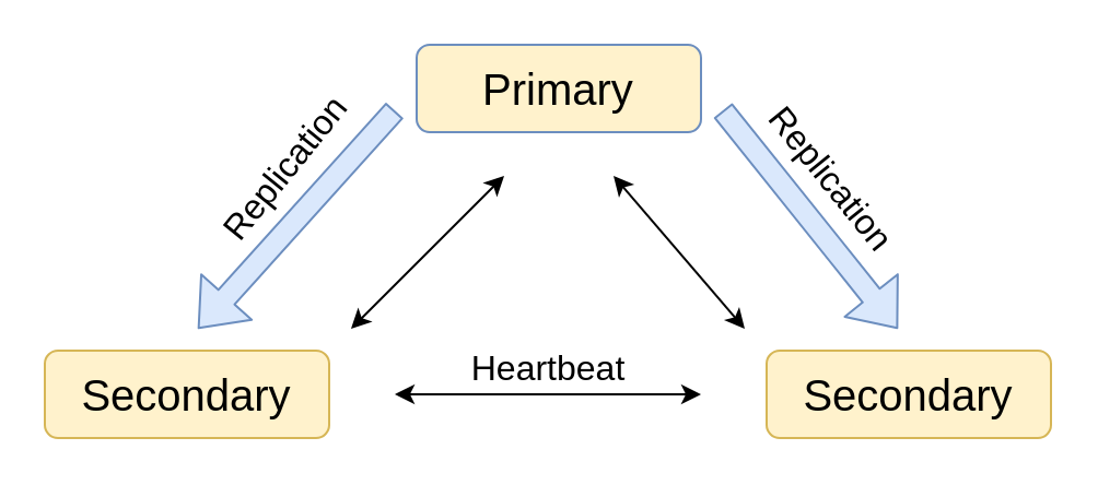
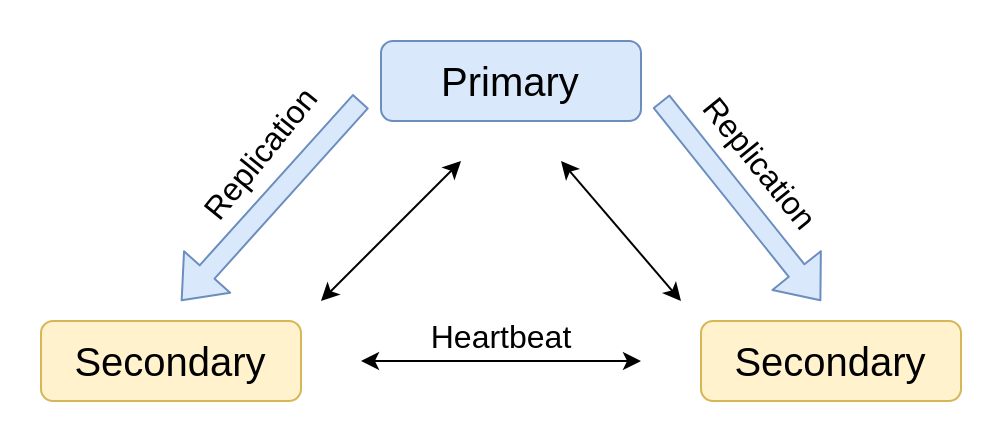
  <mxCell id="0" />
  <mxCell id="1" parent="0" />
- <mxCell id="2" value="Primary" style="rounded=1;whiteSpace=wrap;html=1;fillColor=#fff2cc;strokeColor=#6c8ebf;fontFamily=Helvetica;fontSize=20;" parent="1" vertex="1"><mxGeometry x="190" y="20" width="130" height="40" as="geometry" /></mxCell>
+ <mxCell id="2" value="Primary" style="rounded=1;whiteSpace=wrap;html=1;fillColor=#dae8fc;strokeColor=#6c8ebf;fontFamily=Helvetica;fontSize=20;" parent="1" vertex="1"><mxGeometry x="190" y="20" width="130" height="40" as="geometry" /></mxCell>
  <mxCell id="3" value="Secondary" style="rounded=1;whiteSpace=wrap;html=1;fillColor=#fff2cc;strokeColor=#d6b656;fontFamily=Helvetica;fontSize=20;" parent="1" vertex="1"><mxGeometry x="20" y="160" width="130" height="40" as="geometry" /></mxCell>
  <mxCell id="4" value="Secondary" style="rounded=1;whiteSpace=wrap;html=1;fillColor=#fff2cc;strokeColor=#d6b656;fontFamily=Helvetica;fontSize=20;" parent="1" vertex="1"><mxGeometry x="350" y="160" width="130" height="40" as="geometry" /></mxCell>
  <mxCell id="5" value="" style="shape=flexArrow;endArrow=classic;html=1;fontFamily=Helvetica;fontSize=20;fillColor=#dae8fc;strokeColor=#6c8ebf;" parent="1" edge="1"><mxGeometry width="50" height="50" relative="1" as="geometry"><mxPoint x="180" y="50" as="sourcePoint" /><mxPoint x="90" y="150" as="targetPoint" /></mxGeometry></mxCell>
  <mxCell id="6" value="Replication" style="edgeLabel;html=1;align=center;verticalAlign=middle;resizable=0;points=[];fontSize=16;fontFamily=Helvetica;rotation=309;labelBackgroundColor=none;" parent="5" vertex="1" connectable="0"><mxGeometry x="-0.276" y="-2" relative="1" as="geometry"><mxPoint x="-16.8" y="-7.6" as="offset" /></mxGeometry></mxCell>
  <mxCell id="7" value="" style="shape=flexArrow;endArrow=classic;html=1;fontFamily=Helvetica;fontSize=20;fillColor=#dae8fc;strokeColor=#6c8ebf;" parent="1" edge="1"><mxGeometry width="50" height="50" relative="1" as="geometry"><mxPoint x="330" y="50" as="sourcePoint" /><mxPoint x="410" y="150" as="targetPoint" /></mxGeometry></mxCell>
  <mxCell id="8" value="Replication" style="edgeLabel;html=1;align=center;verticalAlign=middle;resizable=0;points=[];fontSize=16;fontFamily=Helvetica;rotation=51;labelBackgroundColor=none;" parent="7" vertex="1" connectable="0"><mxGeometry x="-0.276" y="-2" relative="1" as="geometry"><mxPoint x="22.83" y="-7.17" as="offset" /></mxGeometry></mxCell>
  <mxCell id="9" value="" style="endArrow=classic;startArrow=classic;html=1;fontFamily=Helvetica;fontSize=16;" parent="1" edge="1"><mxGeometry width="50" height="50" relative="1" as="geometry"><mxPoint x="160" y="150" as="sourcePoint" /><mxPoint x="230" y="80" as="targetPoint" /></mxGeometry></mxCell>
  <mxCell id="10" value="" style="endArrow=classic;startArrow=classic;html=1;fontFamily=Helvetica;fontSize=16;" parent="1" edge="1"><mxGeometry width="50" height="50" relative="1" as="geometry"><mxPoint x="180" y="180" as="sourcePoint" /><mxPoint x="320" y="180" as="targetPoint" /></mxGeometry></mxCell>
  <mxCell id="11" value="Heartbeat" style="edgeLabel;html=1;align=center;verticalAlign=middle;resizable=0;points=[];fontSize=16;fontFamily=Helvetica;labelBackgroundColor=none;" parent="10" vertex="1" connectable="0"><mxGeometry x="-0.014" y="4" relative="1" as="geometry"><mxPoint y="-9" as="offset" /></mxGeometry></mxCell>
  <mxCell id="12" value="" style="endArrow=classic;startArrow=classic;html=1;fontFamily=Helvetica;fontSize=16;" parent="1" edge="1"><mxGeometry width="50" height="50" relative="1" as="geometry"><mxPoint x="340" y="150" as="sourcePoint" /><mxPoint x="280" y="80" as="targetPoint" /></mxGeometry></mxCell>
